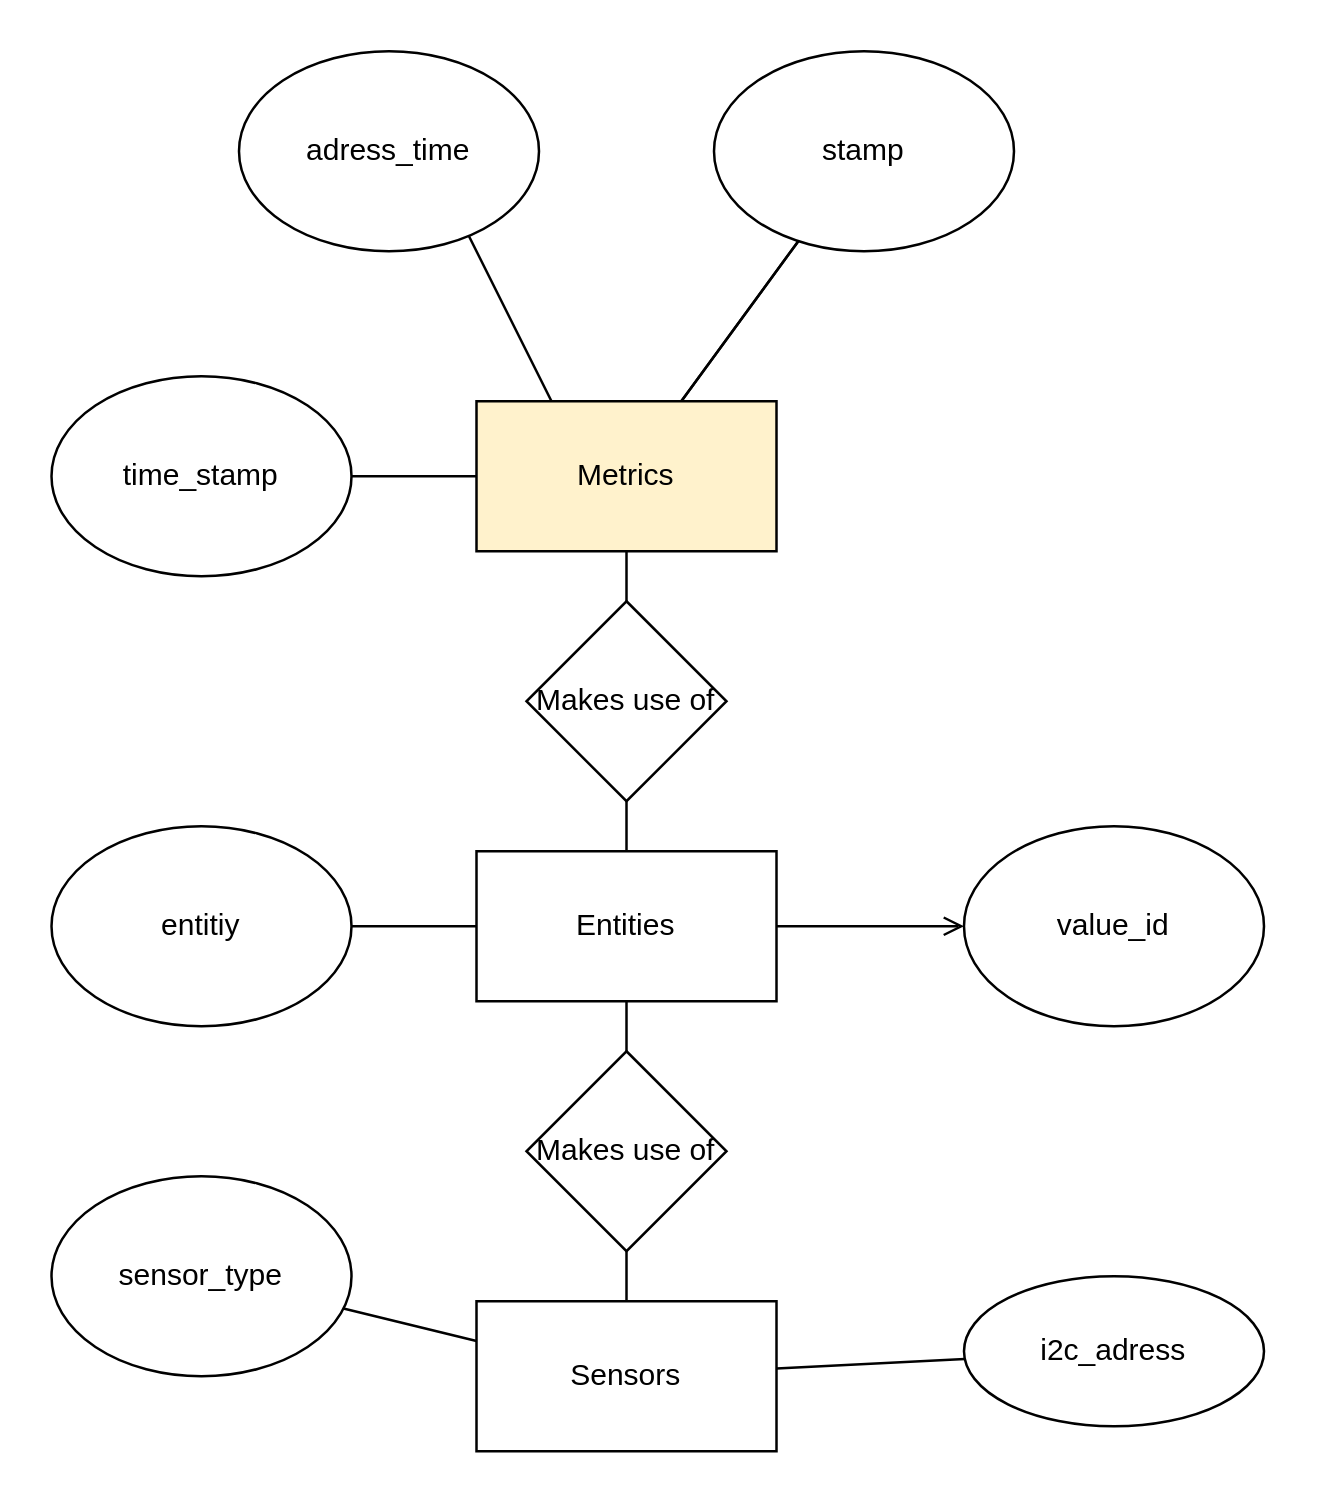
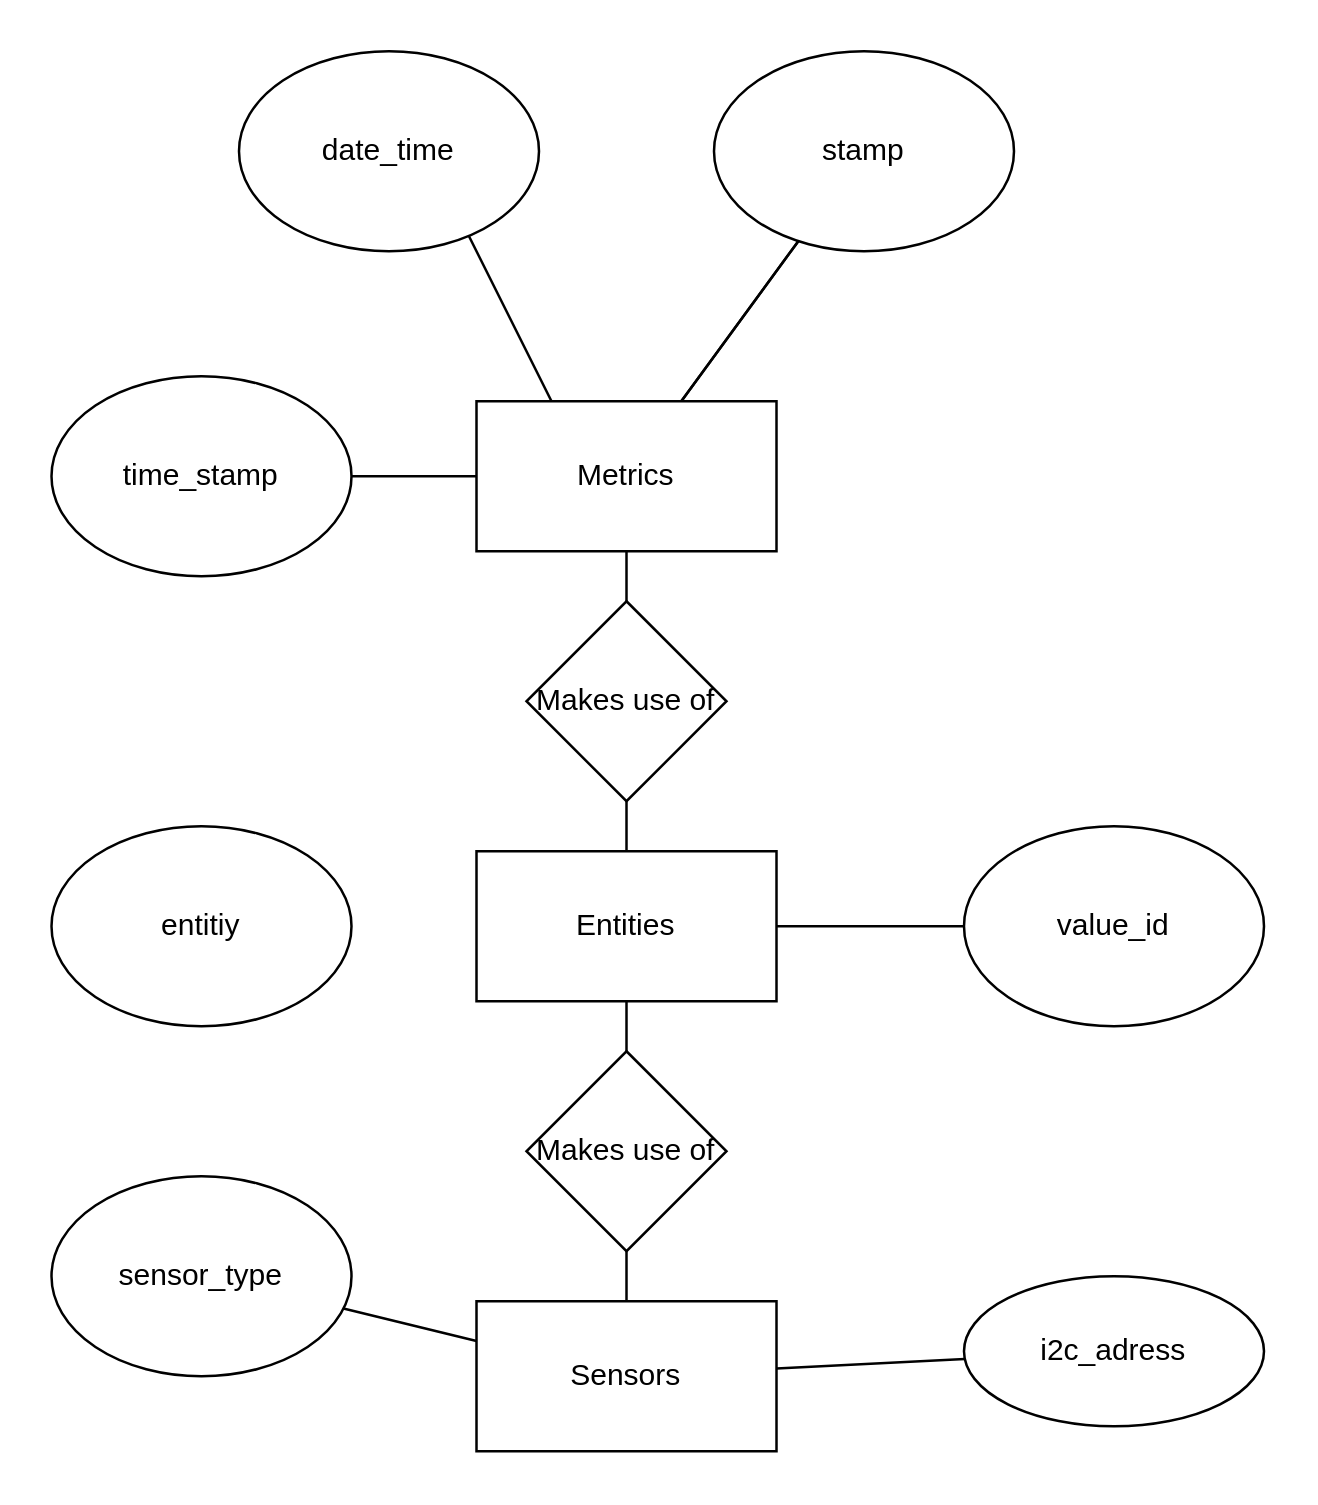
  <mxCell id="0" />
  <mxCell id="1" parent="0" />
  <mxCell id="2" style="edgeStyle=none;html=1;entryX=0.25;entryY=0;entryDx=0;entryDy=0;endArrow=none;endFill=0;" parent="1" target="17" edge="1"><mxGeometry relative="1" as="geometry"><mxPoint x="185" y="90" as="sourcePoint" /></mxGeometry></mxCell>
- <mxCell id="3" value="adress_time" style="ellipse;whiteSpace=wrap;html=1;" parent="1" vertex="1"><mxGeometry x="95" y="20" width="120" height="80" as="geometry" /></mxCell>
+ <mxCell id="3" value="date_time" style="ellipse;whiteSpace=wrap;html=1;" parent="1" vertex="1"><mxGeometry x="95" y="20" width="120" height="80" as="geometry" /></mxCell>
  <mxCell id="4" value="time_stamp" style="ellipse;whiteSpace=wrap;html=1;" parent="1" vertex="1"><mxGeometry x="20" y="150" width="120" height="80" as="geometry" /></mxCell>
  <mxCell id="5" value="i2c_adress" style="ellipse;whiteSpace=wrap;html=1;" parent="1" vertex="1"><mxGeometry x="385" y="510" width="120" height="60" as="geometry" /></mxCell>
  <mxCell id="6" value="entitiy" style="ellipse;whiteSpace=wrap;html=1;" parent="1" vertex="1"><mxGeometry x="20" y="330" width="120" height="80" as="geometry" /></mxCell>
  <mxCell id="7" value="" style="edgeStyle=none;html=1;endArrow=none;endFill=0;" parent="1" source="8" target="5" edge="1"><mxGeometry relative="1" as="geometry" /></mxCell>
  <mxCell id="8" value="Sensors" style="rounded=0;whiteSpace=wrap;html=1;" parent="1" vertex="1"><mxGeometry x="190" y="520" width="120" height="60" as="geometry" /></mxCell>
  <mxCell id="9" value="" style="edgeStyle=none;html=1;endArrow=none;endFill=0;" parent="1" source="10" target="8" edge="1"><mxGeometry relative="1" as="geometry" /></mxCell>
  <mxCell id="10" value="sensor_type" style="ellipse;whiteSpace=wrap;html=1;" parent="1" vertex="1"><mxGeometry x="20" y="470" width="120" height="80" as="geometry" /></mxCell>
- <mxCell id="11" value="" style="edgeStyle=none;html=1;endArrow=open;endFill=0;" parent="1" source="13" target="19" edge="1"><mxGeometry relative="1" as="geometry" /></mxCell>
- <mxCell id="12" value="" style="edgeStyle=none;html=1;endArrow=none;endFill=0;" parent="1" source="13" target="6" edge="1"><mxGeometry relative="1" as="geometry" /></mxCell>
+ <mxCell id="11" value="" style="edgeStyle=none;html=1;endArrow=none;endFill=0;" parent="1" source="13" target="19" edge="1"><mxGeometry relative="1" as="geometry" /></mxCell>
  <mxCell id="13" value="Entities" style="rounded=0;whiteSpace=wrap;html=1;" parent="1" vertex="1"><mxGeometry x="190" y="340" width="120" height="60" as="geometry" /></mxCell>
  <mxCell id="14" value="" style="edgeStyle=none;html=1;endArrow=none;endFill=0;" parent="1" source="17" target="4" edge="1"><mxGeometry relative="1" as="geometry" /></mxCell>
  <mxCell id="15" value="" style="edgeStyle=none;html=1;endArrow=none;endFill=0;" parent="1" source="17" target="18" edge="1"><mxGeometry relative="1" as="geometry" /></mxCell>
  <mxCell id="16" value="" style="edgeStyle=none;html=1;endArrow=none;endFill=0;" parent="1" source="17" target="18" edge="1"><mxGeometry relative="1" as="geometry" /></mxCell>
- <mxCell id="17" value="Metrics" style="rounded=0;whiteSpace=wrap;html=1;fillColor=#fff2cc;" parent="1" vertex="1"><mxGeometry x="190" y="160" width="120" height="60" as="geometry" /></mxCell>
+ <mxCell id="17" value="Metrics" style="rounded=0;whiteSpace=wrap;html=1;" parent="1" vertex="1"><mxGeometry x="190" y="160" width="120" height="60" as="geometry" /></mxCell>
  <mxCell id="18" value="stamp" style="ellipse;whiteSpace=wrap;html=1;" parent="1" vertex="1"><mxGeometry x="285" y="20" width="120" height="80" as="geometry" /></mxCell>
  <mxCell id="19" value="value_id" style="ellipse;whiteSpace=wrap;html=1;" parent="1" vertex="1"><mxGeometry x="385" y="330" width="120" height="80" as="geometry" /></mxCell>
  <mxCell id="20" value="Makes use of" style="rhombus;whiteSpace=wrap;html=1;" vertex="1" parent="1"><mxGeometry x="210" y="240" width="80" height="80" as="geometry" /></mxCell>
  <mxCell id="21" value="Makes use of" style="rhombus;whiteSpace=wrap;html=1;" vertex="1" parent="1"><mxGeometry x="210" y="420" width="80" height="80" as="geometry" /></mxCell>
  <mxCell id="22" value="" style="endArrow=none;html=1;exitX=0.5;exitY=0;exitDx=0;exitDy=0;entryX=0.5;entryY=1;entryDx=0;entryDy=0;" edge="1" parent="1" source="13" target="20"><mxGeometry width="50" height="50" relative="1" as="geometry"><mxPoint x="235" y="320" as="sourcePoint" /><mxPoint x="285" y="270" as="targetPoint" /></mxGeometry></mxCell>
  <mxCell id="23" value="" style="endArrow=none;html=1;entryX=0.5;entryY=1;entryDx=0;entryDy=0;exitX=0.5;exitY=0;exitDx=0;exitDy=0;" edge="1" parent="1" source="20" target="17"><mxGeometry width="50" height="50" relative="1" as="geometry"><mxPoint x="205" y="280" as="sourcePoint" /><mxPoint x="255" y="230" as="targetPoint" /></mxGeometry></mxCell>
  <mxCell id="24" value="" style="endArrow=none;html=1;entryX=0.5;entryY=1;entryDx=0;entryDy=0;" edge="1" parent="1" source="21" target="13"><mxGeometry width="50" height="50" relative="1" as="geometry"><mxPoint x="195" y="450" as="sourcePoint" /><mxPoint x="245" y="400" as="targetPoint" /></mxGeometry></mxCell>
  <mxCell id="25" value="" style="endArrow=none;html=1;entryX=0.5;entryY=1;entryDx=0;entryDy=0;exitX=0.5;exitY=0;exitDx=0;exitDy=0;" edge="1" parent="1" source="8" target="21"><mxGeometry width="50" height="50" relative="1" as="geometry"><mxPoint x="195" y="660" as="sourcePoint" /><mxPoint x="245" y="610" as="targetPoint" /></mxGeometry></mxCell>
